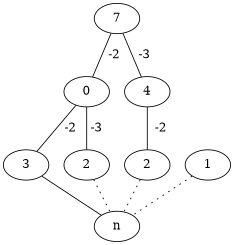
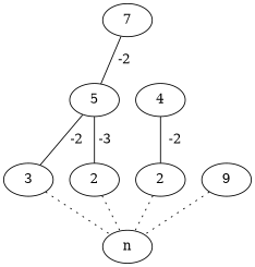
  graph {
    n1 [label=7]
-   n2 [label=0]
+   n2 [label=5]
    n3 [label=4]
    n4 [label=3]
    n5 [label=2]
    n6 [label=2]
    n
-   n8 [label=1]
+   n8 [label=9]
    n1 -- n2 [label=" -2"]
-   n1 -- n3 [label=" -3"]
    n2 -- n4 [label=" -2"]
    n2 -- n5 [label=" -3"]
    n3 -- n6 [label="  -2"]
-   n4 -- n [style=solid]
+   n4 -- n [style=dotted]
    n5 -- n [style=dotted]
    n6 -- n [style=dotted]
    n8 -- n [style=dotted]
  }
